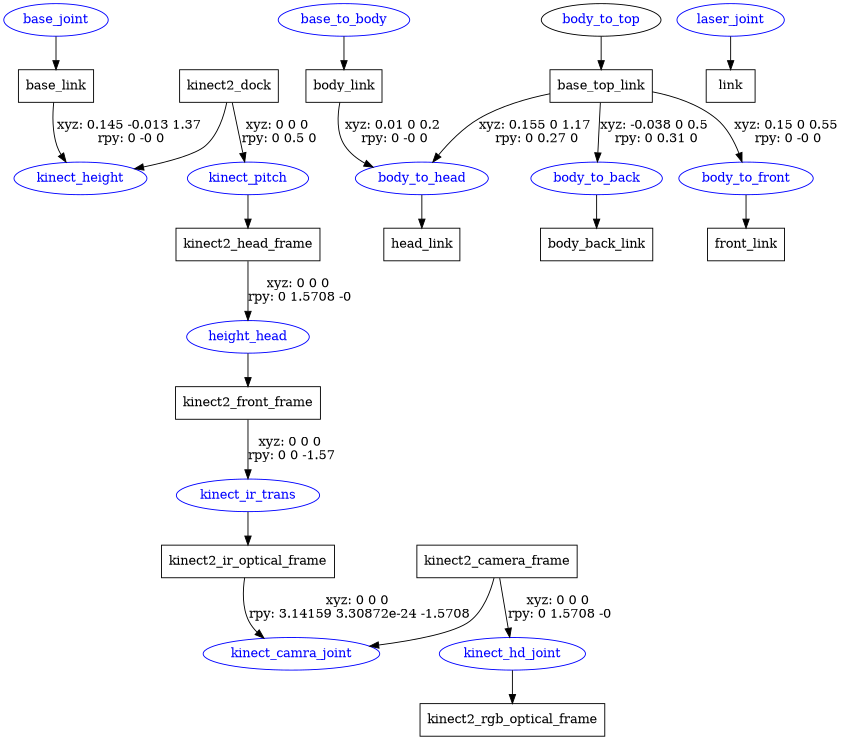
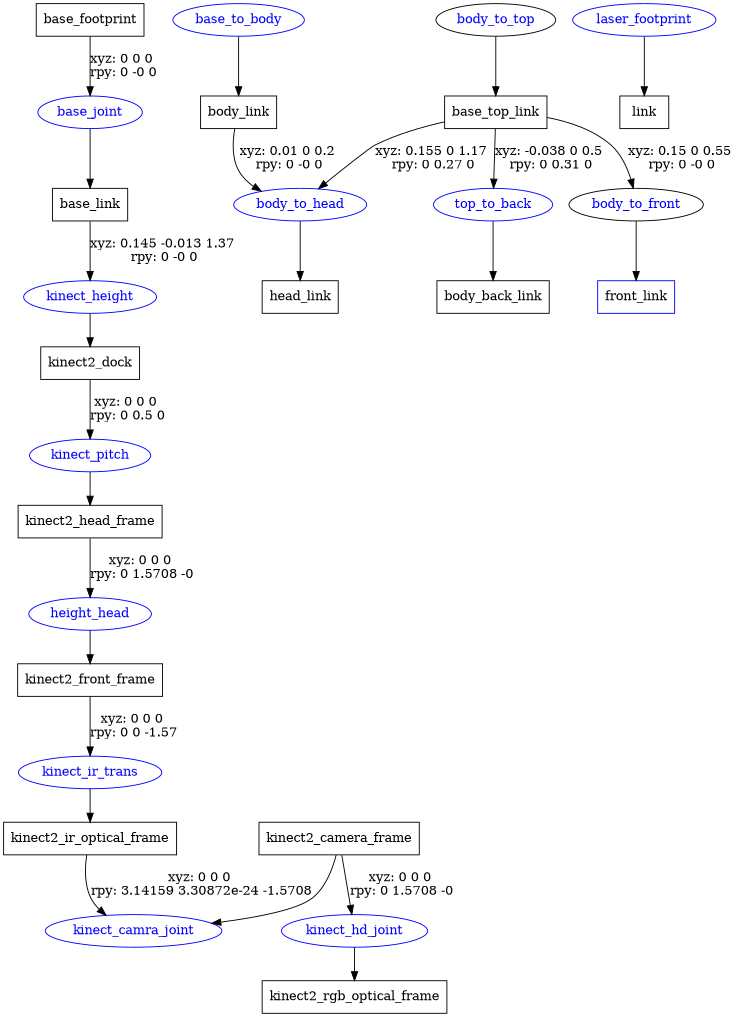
  digraph {
    node [shape=box]
+   n1 [label=base_footprint]
    base_joint [color=blue fontcolor=blue shape=ellipse]
    n3 [label=base_link]
    kinect_height [color=blue fontcolor=blue shape=ellipse]
    base_to_body [color=blue fontcolor=blue shape=ellipse]
    n6 [label=body_link]
    n7 [label=kinect2_dock]
-   laser_joint [color=blue fontcolor=blue shape=ellipse]
+   laser_joint [color=blue fontcolor=blue shape=ellipse label=laser_footprint]
    n9 [label=link]
    body_to_head [color=blue fontcolor=blue shape=ellipse]
    body_to_top [color=black fontcolor=blue shape=ellipse]
    n12 [label=base_top_link]
-   body_to_back [color=blue fontcolor=blue shape=ellipse]
-   body_to_front [color=blue fontcolor=blue shape=ellipse]
+   body_to_back [color=blue fontcolor=blue shape=ellipse label=top_to_back]
+   body_to_front [color=black fontcolor=blue shape=ellipse]
    n15 [label=body_back_link]
-   n16 [label=front_link]
+   n16 [label=front_link color=blue]
    n17 [label=head_link]
    kinect_pitch [color=blue fontcolor=blue shape=ellipse]
    n19 [label=kinect2_head_frame]
    n20 [color=blue fontcolor=blue label=height_head shape=ellipse]
    n21 [label=kinect2_front_frame]
    kinect_ir_trans [color=blue fontcolor=blue shape=ellipse]
    n23 [label=kinect2_ir_optical_frame]
    kinect_camra_joint [color=blue fontcolor=blue shape=ellipse]
    n25 [label=kinect2_camera_frame]
    kinect_hd_joint [color=blue fontcolor=blue shape=ellipse]
    n27 [label=kinect2_rgb_optical_frame]
+   n1 -> base_joint [label="xyz: 0 0 0 \nrpy: 0 -0 0"]
    base_joint -> n3
    n3 -> kinect_height [label="xyz: 0.145 -0.013 1.37 \nrpy: 0 -0 0"]
-   n7 -> kinect_height
+   kinect_height -> n7
    base_to_body -> n6
    n6 -> body_to_head [label="xyz: 0.01 0 0.2 \nrpy: 0 -0 0"]
    n7 -> kinect_pitch [label="xyz: 0 0 0 \nrpy: 0 0.5 0"]
    laser_joint -> n9
    body_to_head -> n17
    body_to_top -> n12
    n12 -> body_to_head [label="xyz: 0.155 0 1.17 \nrpy: 0 0.27 0"]
    n12 -> body_to_back [label="xyz: -0.038 0 0.5 \nrpy: 0 0.31 0"]
    n12 -> body_to_front [label="xyz: 0.15 0 0.55 \nrpy: 0 -0 0"]
    body_to_back -> n15
    body_to_front -> n16
    kinect_pitch -> n19
    n19 -> n20 [label="xyz: 0 0 0 \nrpy: 0 1.5708 -0"]
    n20 -> n21
    n21 -> kinect_ir_trans [label="xyz: 0 0 0 \nrpy: 0 0 -1.57"]
    kinect_ir_trans -> n23
    n23 -> kinect_camra_joint [label="xyz: 0 0 0 \nrpy: 3.14159 3.30872e-24 -1.5708"]
    n25 -> kinect_camra_joint
    n25 -> kinect_hd_joint [label="xyz: 0 0 0 \nrpy: 0 1.5708 -0"]
    kinect_hd_joint -> n27
  }
